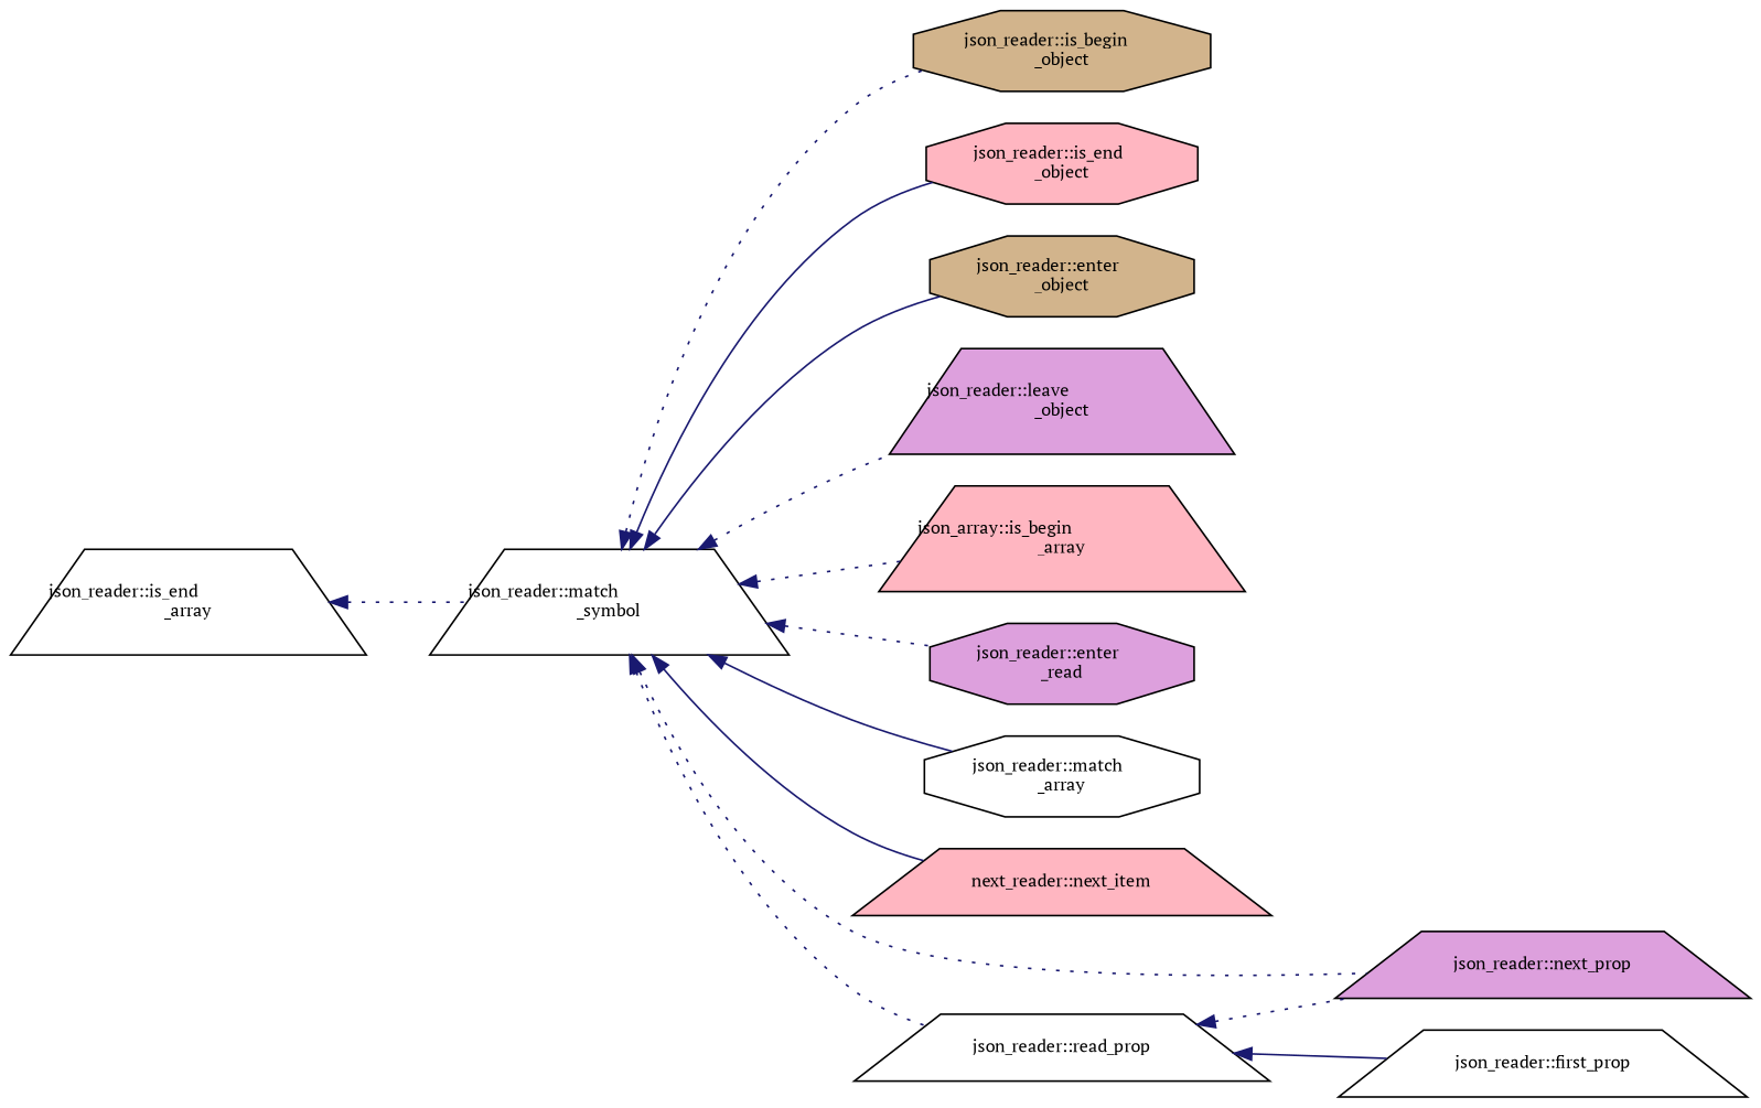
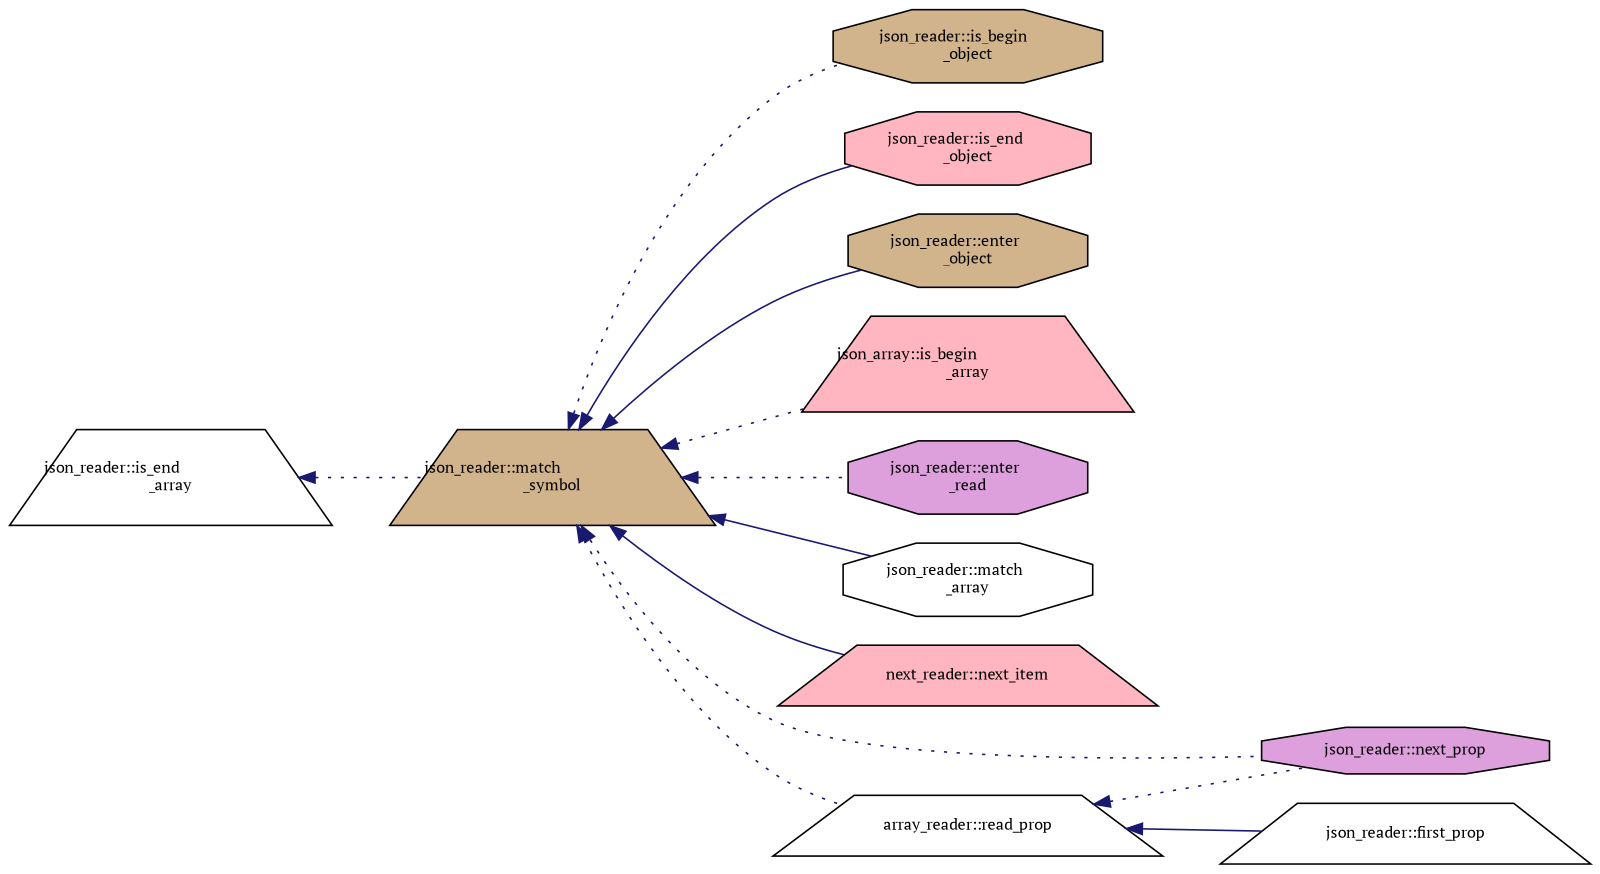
  digraph {
    fontname="PT Serif"
    rankdir=LR
    node [color=black fillcolor=white fontname="PT Serif" fontsize=10 shape=trapezium style=filled]
    edge [color=midnightblue dir=back fontname="PT Serif" fontsize=10 labelfontname=Helvetica labelfontsize=10 style=dotted]
-   n1 [fontcolor=black height=0.2 label="json_reader::match\l_symbol" width=0.4]
+   n1 [fillcolor=tan fontcolor=black height=0.2 label="json_reader::match\l_symbol" width=0.4]
    n2 [fillcolor=tan height=0.2 label="json_reader::is_begin\l_object" shape=octagon width=0.4]
    n3 [fillcolor=lightpink height=0.2 label="json_reader::is_end\l_object" shape=octagon width=0.4]
    n4 [fillcolor=tan height=0.2 label="json_reader::enter\l_object" shape=octagon width=0.4]
-   n5 [fillcolor=plum height=0.2 label="json_reader::leave\l_object" width=0.4]
    n6 [fillcolor=lightpink height=0.2 label="json_array::is_begin\l_array" width=0.4]
    n7 [fillcolor=plum height=0.2 label="json_reader::enter\l_read" shape=octagon width=0.4]
    n8 [height=0.2 label="json_reader::match\l_array" shape=octagon width=0.4]
    n9 [fillcolor=lightpink height=0.2 label="next_reader::next_item" width=0.4]
-   n10 [height=0.2 label="json_reader::read_prop" width=0.4]
-   n11 [fillcolor=plum height=0.2 label="json_reader::next_prop" width=0.4]
+   n10 [height=0.2 label="array_reader::read_prop" width=0.4]
+   n11 [fillcolor=plum height=0.2 label="json_reader::next_prop" shape=octagon width=0.4]
    n12 [height=0.2 label="json_reader::is_end\l_array" width=0.4]
    n13 [height=0.2 label="json_reader::first_prop" width=0.4]
    n1 -> n2
    n1 -> n3 [style=solid]
    n1 -> n4 [style=solid]
-   n1 -> n5
    n1 -> n6
    n1 -> n7
    n1 -> n8 [style=solid]
    n1 -> n9 [style=solid]
    n1 -> n10
    n1 -> n11
    n10 -> n11
    n10 -> n13 [style=solid]
    n12 -> n1
  }
